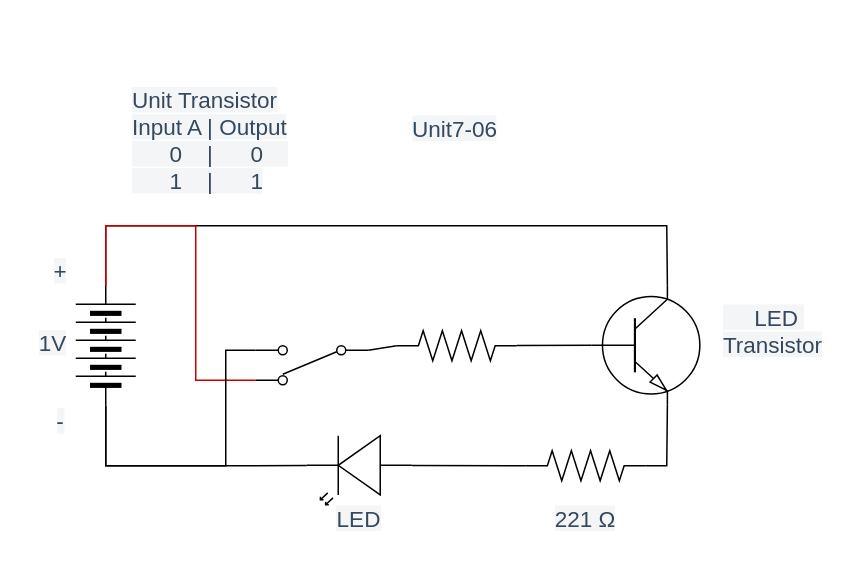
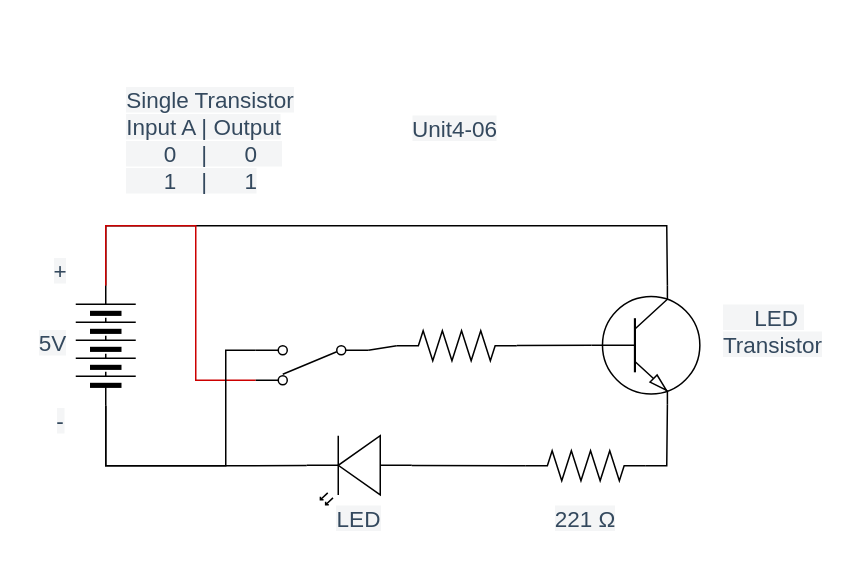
  <mxCell id="0" />
  <mxCell id="1" parent="0" />
  <mxCell id="2" style="edgeStyle=none;shape=connector;rounded=0;html=1;entryX=0;entryY=0.5;entryDx=0;entryDy=0;entryPerimeter=0;labelBackgroundColor=default;fontFamily=Helvetica;fontSize=11;fontColor=default;endArrow=none;endFill=0;strokeColor=#000000;exitX=0;exitY=0.57;exitDx=0;exitDy=0;exitPerimeter=0;" edge="1" parent="1" source="4" target="6"><mxGeometry relative="1" as="geometry" /></mxCell>
  <mxCell id="3" style="edgeStyle=none;shape=connector;rounded=0;html=1;entryX=0;entryY=0.5;entryDx=0;entryDy=0;labelBackgroundColor=default;fontFamily=Helvetica;fontSize=11;fontColor=default;endArrow=none;endFill=0;strokeColor=#000000;exitX=1;exitY=0.57;exitDx=0;exitDy=0;exitPerimeter=0;" edge="1" parent="1" source="4" target="10"><mxGeometry relative="1" as="geometry"><Array as="points"><mxPoint x="150" y="310" /><mxPoint x="70" y="310" /></Array></mxGeometry></mxCell>
  <mxCell id="4" value="" style="verticalLabelPosition=bottom;shadow=0;dashed=0;align=center;html=1;verticalAlign=top;shape=mxgraph.electrical.opto_electronics.led_2;pointerEvents=1;rotation=-180;" parent="1" vertex="1"><mxGeometry x="204" y="290" width="70" height="46" as="geometry" /></mxCell>
  <mxCell id="5" value="&lt;span style=&quot;color: rgb(52 , 73 , 94) ; font-family: , sans-serif ; font-size: 15px ; text-align: left ; background-color: rgb(244 , 245 , 246)&quot;&gt;221 Ω&lt;/span&gt;" style="text;html=1;align=center;verticalAlign=middle;whiteSpace=wrap;rounded=0;" parent="1" vertex="1"><mxGeometry x="360" y="330" width="60" height="30" as="geometry" /></mxCell>
  <mxCell id="6" value="" style="pointerEvents=1;verticalLabelPosition=bottom;shadow=0;dashed=0;align=center;html=1;verticalAlign=top;shape=mxgraph.electrical.resistors.resistor_2;" parent="1" vertex="1"><mxGeometry x="350" y="300" width="80" height="20" as="geometry" /></mxCell>
  <mxCell id="7" style="edgeStyle=none;html=1;rounded=0;endArrow=none;endFill=0;entryX=0.7;entryY=0;entryDx=0;entryDy=0;entryPerimeter=0;" edge="1" parent="1" source="10" target="20"><mxGeometry relative="1" as="geometry"><mxPoint x="450" y="180" as="targetPoint" /><Array as="points"><mxPoint x="70" y="150" /><mxPoint x="444" y="150" /></Array></mxGeometry></mxCell>
  <mxCell id="8" style="edgeStyle=none;shape=connector;rounded=0;html=1;entryX=1;entryY=0.115;entryDx=0;entryDy=0;entryPerimeter=0;labelBackgroundColor=default;fontFamily=Helvetica;fontSize=11;fontColor=default;endArrow=none;endFill=0;strokeColor=#CC0000;" edge="1" parent="1" source="10" target="15"><mxGeometry relative="1" as="geometry"><Array as="points"><mxPoint x="70" y="150" /><mxPoint x="130" y="150" /><mxPoint x="130" y="253" /></Array></mxGeometry></mxCell>
  <mxCell id="9" style="edgeStyle=none;shape=connector;rounded=0;html=1;labelBackgroundColor=default;fontFamily=Helvetica;fontSize=11;fontColor=default;endArrow=none;endFill=0;strokeColor=#000000;entryX=1;entryY=0.885;entryDx=0;entryDy=0;entryPerimeter=0;" edge="1" parent="1" source="10" target="15"><mxGeometry relative="1" as="geometry"><mxPoint x="70" y="310" as="targetPoint" /><Array as="points"><mxPoint x="70" y="310" /><mxPoint x="150" y="310" /><mxPoint x="150" y="233" /></Array></mxGeometry></mxCell>
  <mxCell id="10" value="" style="pointerEvents=1;verticalLabelPosition=bottom;shadow=0;dashed=0;align=center;html=1;verticalAlign=top;shape=mxgraph.electrical.miscellaneous.batteryStack;direction=south;rotation=-180;" parent="1" vertex="1"><mxGeometry x="50" y="190" width="40" height="80" as="geometry" /></mxCell>
  <mxCell id="11" value="&lt;span style=&quot;color: rgb(52 , 73 , 94) ; font-family: , sans-serif ; font-size: 15px ; text-align: left ; background-color: rgb(244 , 245 , 246)&quot;&gt;+&lt;/span&gt;" style="text;html=1;strokeColor=none;fillColor=none;align=center;verticalAlign=middle;whiteSpace=wrap;rounded=0;" parent="1" vertex="1"><mxGeometry x="30" y="170" width="20" height="20" as="geometry" /></mxCell>
  <mxCell id="12" value="&lt;div style=&quot;text-align: left&quot;&gt;&lt;font color=&quot;#34495e&quot;&gt;&lt;span style=&quot;font-size: 15px ; background-color: rgb(244 , 245 , 246)&quot;&gt;-&lt;/span&gt;&lt;/font&gt;&lt;/div&gt;" style="text;html=1;strokeColor=none;fillColor=none;align=center;verticalAlign=middle;whiteSpace=wrap;rounded=0;" parent="1" vertex="1"><mxGeometry x="30" y="270" width="20" height="20" as="geometry" /></mxCell>
- <mxCell id="13" value="&lt;div style=&quot;text-align: left&quot;&gt;&lt;span style=&quot;background-color: rgb(244 , 245 , 246) ; font-size: 15px ; color: rgb(52 , 73 , 94)&quot;&gt;Unit7-06&lt;/span&gt;&lt;/div&gt;" style="text;html=1;strokeColor=none;fillColor=none;align=center;verticalAlign=middle;whiteSpace=wrap;rounded=0;" parent="1" vertex="1"><mxGeometry x="273" y="70" width="60" height="30" as="geometry" /></mxCell>
+ <mxCell id="13" value="&lt;div style=&quot;text-align: left&quot;&gt;&lt;span style=&quot;background-color: rgb(244 , 245 , 246) ; font-size: 15px ; color: rgb(52 , 73 , 94)&quot;&gt;Unit4-06&lt;/span&gt;&lt;/div&gt;" style="text;html=1;strokeColor=none;fillColor=none;align=center;verticalAlign=middle;whiteSpace=wrap;rounded=0;" parent="1" vertex="1"><mxGeometry x="273" y="70" width="60" height="30" as="geometry" /></mxCell>
  <mxCell id="14" style="edgeStyle=none;shape=connector;rounded=0;html=1;entryX=0;entryY=0.5;entryDx=0;entryDy=0;entryPerimeter=0;labelBackgroundColor=default;fontFamily=Helvetica;fontSize=11;fontColor=default;endArrow=none;endFill=0;strokeColor=#000000;exitX=0;exitY=0.885;exitDx=0;exitDy=0;exitPerimeter=0;" edge="1" parent="1" source="15" target="22"><mxGeometry relative="1" as="geometry" /></mxCell>
  <mxCell id="15" value="" style="pointerEvents=1;verticalLabelPosition=bottom;shadow=0;dashed=0;align=center;html=1;verticalAlign=top;shape=mxgraph.electrical.electro-mechanical.2-way_switch;direction=west;" parent="1" vertex="1"><mxGeometry x="170" y="230" width="75" height="26" as="geometry" /></mxCell>
- <mxCell id="16" value="&lt;div style=&quot;text-align: left&quot;&gt;&lt;font color=&quot;#34495e&quot;&gt;&lt;span style=&quot;font-size: 15px ; background-color: rgb(244 , 245 , 246)&quot;&gt;Unit Transistor&lt;/span&gt;&lt;/font&gt;&lt;/div&gt;&lt;div style=&quot;text-align: left&quot;&gt;&lt;font color=&quot;#34495e&quot;&gt;&lt;span style=&quot;font-size: 15px ; background-color: rgb(244 , 245 , 246)&quot;&gt;Input A | Output&lt;/span&gt;&lt;/font&gt;&lt;/div&gt;&lt;div style=&quot;text-align: left&quot;&gt;&lt;font color=&quot;#34495e&quot;&gt;&lt;span style=&quot;font-size: 15px ; background-color: rgb(244 , 245 , 246)&quot;&gt;&amp;nbsp; &amp;nbsp; &amp;nbsp; 0&amp;nbsp; &amp;nbsp; |&amp;nbsp; &amp;nbsp; &amp;nbsp; 0&amp;nbsp; &amp;nbsp;&amp;nbsp;&lt;/span&gt;&lt;/font&gt;&lt;/div&gt;&lt;div style=&quot;text-align: left&quot;&gt;&lt;font color=&quot;#34495e&quot;&gt;&lt;span style=&quot;font-size: 15px ; background-color: rgb(244 , 245 , 246)&quot;&gt;&amp;nbsp; &amp;nbsp; &amp;nbsp; 1&amp;nbsp; &amp;nbsp; |&amp;nbsp; &amp;nbsp; &amp;nbsp; 1&lt;/span&gt;&lt;/font&gt;&lt;/div&gt;" style="text;html=1;strokeColor=none;fillColor=none;align=center;verticalAlign=middle;whiteSpace=wrap;rounded=0;" parent="1" vertex="1"><mxGeometry x="60" y="20" width="160" height="145" as="geometry" /></mxCell>
+ <mxCell id="16" value="&lt;div style=&quot;text-align: left&quot;&gt;&lt;font color=&quot;#34495e&quot;&gt;&lt;span style=&quot;font-size: 15px ; background-color: rgb(244 , 245 , 246)&quot;&gt;Single Transistor&lt;/span&gt;&lt;/font&gt;&lt;/div&gt;&lt;div style=&quot;text-align: left&quot;&gt;&lt;font color=&quot;#34495e&quot;&gt;&lt;span style=&quot;font-size: 15px ; background-color: rgb(244 , 245 , 246)&quot;&gt;Input A | Output&lt;/span&gt;&lt;/font&gt;&lt;/div&gt;&lt;div style=&quot;text-align: left&quot;&gt;&lt;font color=&quot;#34495e&quot;&gt;&lt;span style=&quot;font-size: 15px ; background-color: rgb(244 , 245 , 246)&quot;&gt;&amp;nbsp; &amp;nbsp; &amp;nbsp; 0&amp;nbsp; &amp;nbsp; |&amp;nbsp; &amp;nbsp; &amp;nbsp; 0&amp;nbsp; &amp;nbsp;&amp;nbsp;&lt;/span&gt;&lt;/font&gt;&lt;/div&gt;&lt;div style=&quot;text-align: left&quot;&gt;&lt;font color=&quot;#34495e&quot;&gt;&lt;span style=&quot;font-size: 15px ; background-color: rgb(244 , 245 , 246)&quot;&gt;&amp;nbsp; &amp;nbsp; &amp;nbsp; 1&amp;nbsp; &amp;nbsp; |&amp;nbsp; &amp;nbsp; &amp;nbsp; 1&lt;/span&gt;&lt;/font&gt;&lt;/div&gt;" style="text;html=1;strokeColor=none;fillColor=none;align=center;verticalAlign=middle;whiteSpace=wrap;rounded=0;" parent="1" vertex="1"><mxGeometry x="60" y="20" width="160" height="145" as="geometry" /></mxCell>
  <mxCell id="17" value="&lt;div style=&quot;text-align: left&quot;&gt;&lt;font color=&quot;#34495e&quot;&gt;&lt;span style=&quot;font-size: 15px ; background-color: rgb(244 , 245 , 246)&quot;&gt;LED&lt;/span&gt;&lt;/font&gt;&lt;/div&gt;" style="text;html=1;strokeColor=none;fillColor=none;align=center;verticalAlign=middle;whiteSpace=wrap;rounded=0;" parent="1" vertex="1"><mxGeometry x="209" y="330" width="60" height="30" as="geometry" /></mxCell>
- <mxCell id="18" value="&lt;div style=&quot;text-align: left&quot;&gt;&lt;font color=&quot;#34495e&quot;&gt;&lt;span style=&quot;font-size: 15px ; background-color: rgb(244 , 245 , 246)&quot;&gt;1V&lt;/span&gt;&lt;/font&gt;&lt;/div&gt;" style="text;html=1;strokeColor=none;fillColor=none;align=center;verticalAlign=middle;whiteSpace=wrap;rounded=0;" parent="1" vertex="1"><mxGeometry x="20" y="220" width="30" height="15" as="geometry" /></mxCell>
+ <mxCell id="18" value="&lt;div style=&quot;text-align: left&quot;&gt;&lt;font color=&quot;#34495e&quot;&gt;&lt;span style=&quot;font-size: 15px ; background-color: rgb(244 , 245 , 246)&quot;&gt;5V&lt;/span&gt;&lt;/font&gt;&lt;/div&gt;" style="text;html=1;strokeColor=none;fillColor=none;align=center;verticalAlign=middle;whiteSpace=wrap;rounded=0;" parent="1" vertex="1"><mxGeometry x="20" y="220" width="30" height="15" as="geometry" /></mxCell>
  <mxCell id="19" style="edgeStyle=none;shape=connector;rounded=0;html=1;entryX=1;entryY=0.5;entryDx=0;entryDy=0;entryPerimeter=0;labelBackgroundColor=default;fontFamily=Helvetica;fontSize=11;fontColor=default;endArrow=none;endFill=0;strokeColor=#000000;exitX=0.7;exitY=1;exitDx=0;exitDy=0;exitPerimeter=0;" edge="1" parent="1" source="20" target="6"><mxGeometry relative="1" as="geometry"><mxPoint x="450" y="270" as="sourcePoint" /><Array as="points"><mxPoint x="444" y="310" /></Array></mxGeometry></mxCell>
  <mxCell id="20" value="" style="verticalLabelPosition=bottom;shadow=0;dashed=0;align=center;html=1;verticalAlign=top;shape=mxgraph.electrical.transistors.npn_transistor_1;direction=west;rotation=-180;" vertex="1" parent="1"><mxGeometry x="390" y="190" width="80" height="79.35" as="geometry" /></mxCell>
  <mxCell id="21" style="edgeStyle=none;shape=connector;rounded=0;html=1;entryX=0;entryY=0.5;entryDx=0;entryDy=0;entryPerimeter=0;labelBackgroundColor=default;fontFamily=Helvetica;fontSize=11;fontColor=default;endArrow=none;endFill=0;strokeColor=#000000;" edge="1" parent="1" source="22" target="20"><mxGeometry relative="1" as="geometry" /></mxCell>
  <mxCell id="22" value="" style="pointerEvents=1;verticalLabelPosition=bottom;shadow=0;dashed=0;align=center;html=1;verticalAlign=top;shape=mxgraph.electrical.resistors.resistor_2;" vertex="1" parent="1"><mxGeometry x="264" y="220" width="80" height="20" as="geometry" /></mxCell>
  <mxCell id="23" value="&lt;div style=&quot;text-align: left&quot;&gt;&lt;font color=&quot;#34495e&quot;&gt;&lt;span style=&quot;font-size: 15px ; background-color: rgb(244 , 245 , 246)&quot;&gt;&amp;nbsp; &amp;nbsp; &amp;nbsp;LED&amp;nbsp;&lt;/span&gt;&lt;/font&gt;&lt;/div&gt;&lt;div style=&quot;text-align: left&quot;&gt;&lt;font color=&quot;#34495e&quot;&gt;&lt;span style=&quot;font-size: 15px ; background-color: rgb(244 , 245 , 246)&quot;&gt;Transistor&lt;/span&gt;&lt;/font&gt;&lt;/div&gt;" style="text;html=1;strokeColor=none;fillColor=none;align=center;verticalAlign=middle;whiteSpace=wrap;rounded=0;" vertex="1" parent="1"><mxGeometry x="480" y="200" width="70" height="40" as="geometry" /></mxCell>
